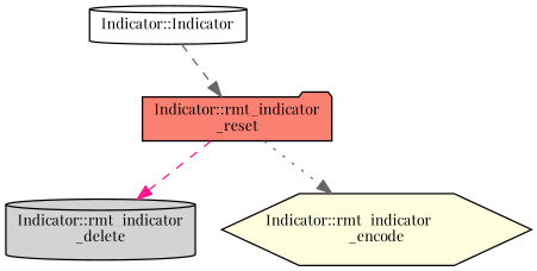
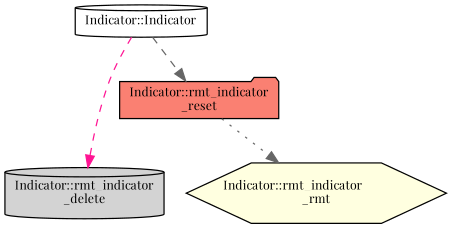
  digraph {
    fontname="Playfair Display"
    rankdir=TB
    node [color=black fontname="Playfair Display" fontsize=10 shape=cylinder style=filled]
    edge [color=gray40 fontname="Playfair Display" fontsize=10 labelfontname=Helvetica labelfontsize=10 style=dashed]
    n1 [fillcolor=white fontcolor=black height=0.2 label="Indicator::Indicator" width=0.4]
    n2 [fillcolor=lightgrey height=0.2 label="Indicator::rmt_indicator\l_delete" width=0.4]
    n3 [fillcolor=salmon height=0.2 label="Indicator::rmt_indicator\l_reset" shape=folder width=0.4]
-   n4 [fillcolor=lightyellow height=0.2 label="Indicator::rmt_indicator\l_encode" shape=hexagon width=0.4]
-   n3 -> n2 [color=deeppink]
+   n4 [fillcolor=lightyellow height=0.2 label="Indicator::rmt_indicator\l_rmt" shape=hexagon width=0.4]
+   n1 -> n2 [color=deeppink]
    n1 -> n3
    n3 -> n4 [style=dotted]
  }
